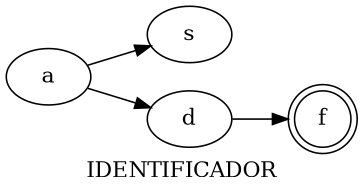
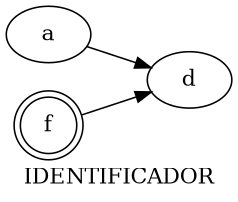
  digraph {
    label=IDENTIFICADOR
    rankdir=LR
    n1 [label=a]
-   n2 [label=s]
    n3 [label=d]
    n4 [label=f shape=doublecircle]
-   n1 -> n2
    n1 -> n3
-   n3 -> n4
+   n4 -> n3
  }
